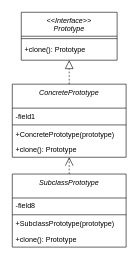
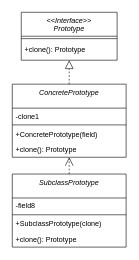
  <mxCell id="0" />
  <mxCell id="1" parent="0" />
  <mxCell id="2" value="&lt;&lt;Interface&gt;&gt;&#10;Prototype&#10;" style="swimlane;fontStyle=2;align=center;verticalAlign=top;childLayout=stackLayout;horizontal=1;startSize=40;horizontalStack=0;resizeParent=1;resizeLast=0;collapsible=1;marginBottom=0;rounded=0;shadow=0;strokeWidth=1;" parent="1" vertex="1"><mxGeometry x="35" y="20" width="160" height="80" as="geometry"><mxRectangle x="220" y="120" width="160" height="26" as="alternateBounds" /></mxGeometry></mxCell>
  <mxCell id="3" value="" style="line;html=1;strokeWidth=1;align=left;verticalAlign=middle;spacingTop=-1;spacingLeft=3;spacingRight=3;rotatable=0;labelPosition=right;points=[];portConstraint=eastwest;" parent="2" vertex="1"><mxGeometry y="40" width="160" height="8" as="geometry" /></mxCell>
  <mxCell id="4" value="+clone(): Prototype" style="text;align=left;verticalAlign=top;spacingLeft=4;spacingRight=4;overflow=hidden;rotatable=0;points=[[0,0.5],[1,0.5]];portConstraint=eastwest;" parent="2" vertex="1"><mxGeometry y="48" width="160" height="26" as="geometry" /></mxCell>
  <mxCell id="5" value="ConcretePrototype&#10;" style="swimlane;fontStyle=2;align=center;verticalAlign=top;childLayout=stackLayout;horizontal=1;startSize=40;horizontalStack=0;resizeParent=1;resizeLast=0;collapsible=1;marginBottom=0;rounded=0;shadow=0;strokeWidth=1;" vertex="1" parent="1"><mxGeometry x="20" y="140" width="190" height="122" as="geometry"><mxRectangle x="220" y="120" width="160" height="26" as="alternateBounds" /></mxGeometry></mxCell>
- <mxCell id="6" value="-field1" style="text;align=left;verticalAlign=top;spacingLeft=4;spacingRight=4;overflow=hidden;rotatable=0;points=[[0,0.5],[1,0.5]];portConstraint=eastwest;" vertex="1" parent="5"><mxGeometry y="40" width="190" height="26" as="geometry" /></mxCell>
+ <mxCell id="6" value="-clone1" style="text;align=left;verticalAlign=top;spacingLeft=4;spacingRight=4;overflow=hidden;rotatable=0;points=[[0,0.5],[1,0.5]];portConstraint=eastwest;" vertex="1" parent="5"><mxGeometry y="40" width="190" height="26" as="geometry" /></mxCell>
  <mxCell id="7" value="" style="line;html=1;strokeWidth=1;align=left;verticalAlign=middle;spacingTop=-1;spacingLeft=3;spacingRight=3;rotatable=0;labelPosition=right;points=[];portConstraint=eastwest;" vertex="1" parent="5"><mxGeometry y="66" width="190" height="4" as="geometry" /></mxCell>
- <mxCell id="8" value="+ConcretePrototype(prototype) " style="text;align=left;verticalAlign=top;spacingLeft=4;spacingRight=4;overflow=hidden;rotatable=0;points=[[0,0.5],[1,0.5]];portConstraint=eastwest;" vertex="1" parent="5"><mxGeometry y="70" width="190" height="26" as="geometry" /></mxCell>
+ <mxCell id="8" value="+ConcretePrototype(field) " style="text;align=left;verticalAlign=top;spacingLeft=4;spacingRight=4;overflow=hidden;rotatable=0;points=[[0,0.5],[1,0.5]];portConstraint=eastwest;" vertex="1" parent="5"><mxGeometry y="70" width="190" height="26" as="geometry" /></mxCell>
  <mxCell id="9" value="+clone(): Prototype" style="text;align=left;verticalAlign=top;spacingLeft=4;spacingRight=4;overflow=hidden;rotatable=0;points=[[0,0.5],[1,0.5]];portConstraint=eastwest;" vertex="1" parent="5"><mxGeometry y="96" width="190" height="26" as="geometry" /></mxCell>
  <mxCell id="10" value="" style="endArrow=block;dashed=1;endFill=0;endSize=12;html=1;rounded=0;entryX=0.5;entryY=1;entryDx=0;entryDy=0;exitX=0.5;exitY=0;exitDx=0;exitDy=0;" edge="1" parent="1" source="5" target="2"><mxGeometry width="160" relative="1" as="geometry"><mxPoint x="-125" y="190" as="sourcePoint" /><mxPoint x="35" y="190" as="targetPoint" /></mxGeometry></mxCell>
  <mxCell id="11" value="SubclassPrototype&#10;" style="swimlane;fontStyle=2;align=center;verticalAlign=top;childLayout=stackLayout;horizontal=1;startSize=40;horizontalStack=0;resizeParent=1;resizeLast=0;collapsible=1;marginBottom=0;rounded=0;shadow=0;strokeWidth=1;" vertex="1" parent="1"><mxGeometry x="20" y="290" width="190" height="122" as="geometry"><mxRectangle x="220" y="120" width="160" height="26" as="alternateBounds" /></mxGeometry></mxCell>
  <mxCell id="12" value="-field8" style="text;align=left;verticalAlign=top;spacingLeft=4;spacingRight=4;overflow=hidden;rotatable=0;points=[[0,0.5],[1,0.5]];portConstraint=eastwest;" vertex="1" parent="11"><mxGeometry y="40" width="190" height="26" as="geometry" /></mxCell>
  <mxCell id="13" value="" style="line;html=1;strokeWidth=1;align=left;verticalAlign=middle;spacingTop=-1;spacingLeft=3;spacingRight=3;rotatable=0;labelPosition=right;points=[];portConstraint=eastwest;" vertex="1" parent="11"><mxGeometry y="66" width="190" height="4" as="geometry" /></mxCell>
- <mxCell id="14" value="+SubclassPrototype(prototype) " style="text;align=left;verticalAlign=top;spacingLeft=4;spacingRight=4;overflow=hidden;rotatable=0;points=[[0,0.5],[1,0.5]];portConstraint=eastwest;" vertex="1" parent="11"><mxGeometry y="70" width="190" height="26" as="geometry" /></mxCell>
+ <mxCell id="14" value="+SubclassPrototype(clone) " style="text;align=left;verticalAlign=top;spacingLeft=4;spacingRight=4;overflow=hidden;rotatable=0;points=[[0,0.5],[1,0.5]];portConstraint=eastwest;" vertex="1" parent="11"><mxGeometry y="70" width="190" height="26" as="geometry" /></mxCell>
  <mxCell id="15" value="+clone(): Prototype" style="text;align=left;verticalAlign=top;spacingLeft=4;spacingRight=4;overflow=hidden;rotatable=0;points=[[0,0.5],[1,0.5]];portConstraint=eastwest;" vertex="1" parent="11"><mxGeometry y="96" width="190" height="26" as="geometry" /></mxCell>
  <mxCell id="16" value="" style="endArrow=open;endSize=12;dashed=1;html=1;rounded=0;exitX=0.5;exitY=0;exitDx=0;exitDy=0;" edge="1" parent="1" source="11" target="9"><mxGeometry width="160" relative="1" as="geometry"><mxPoint x="165" y="350" as="sourcePoint" /><mxPoint x="325" y="350" as="targetPoint" /></mxGeometry></mxCell>
